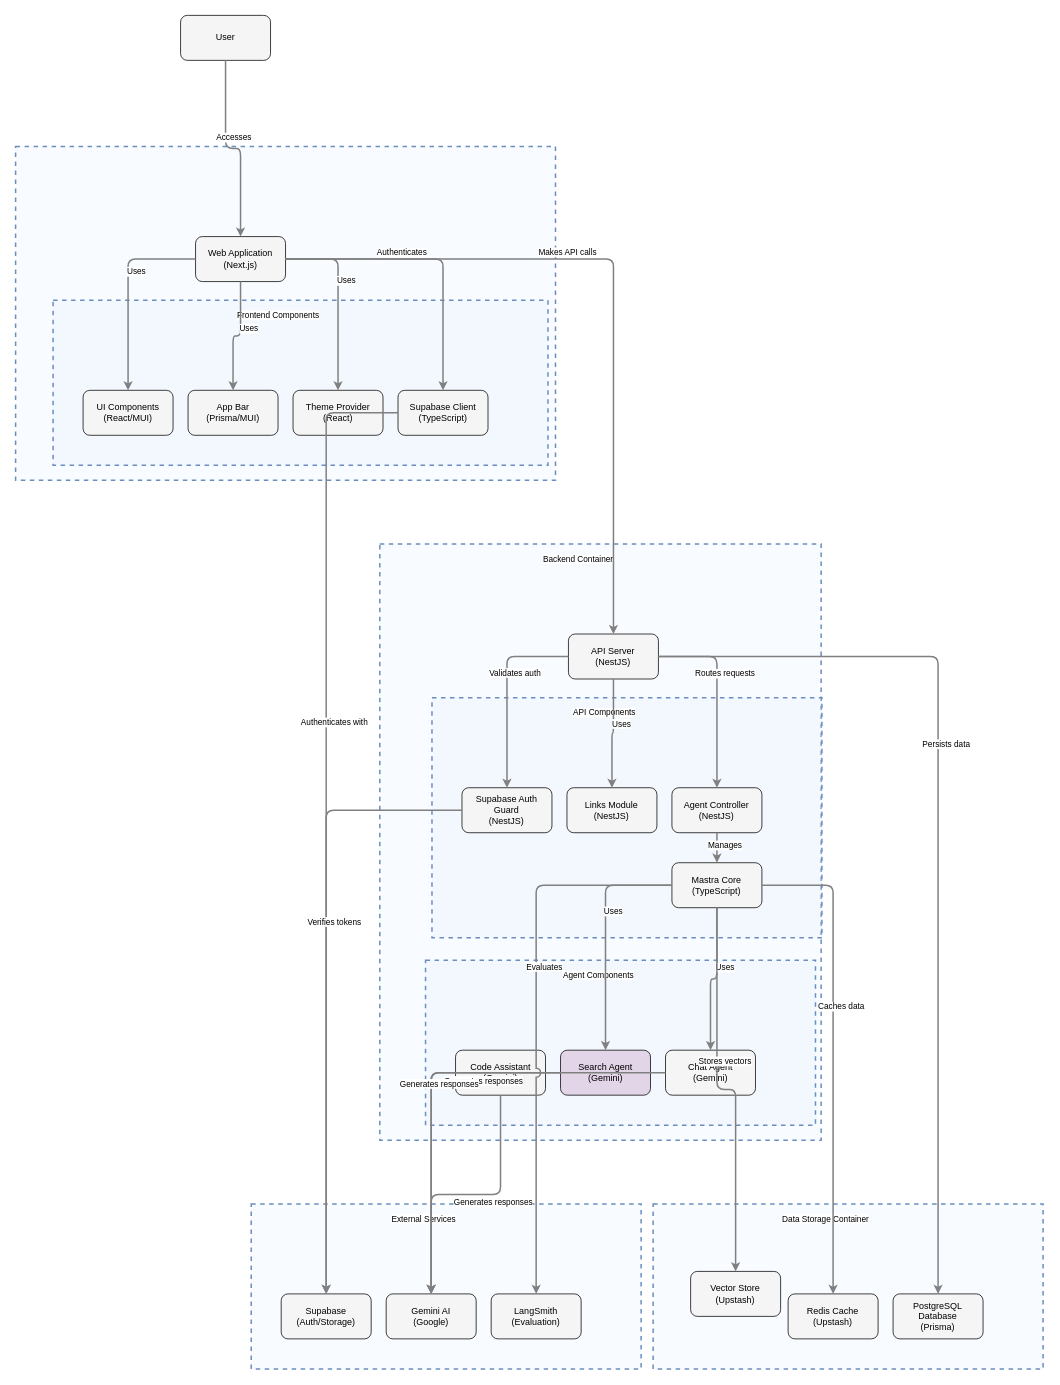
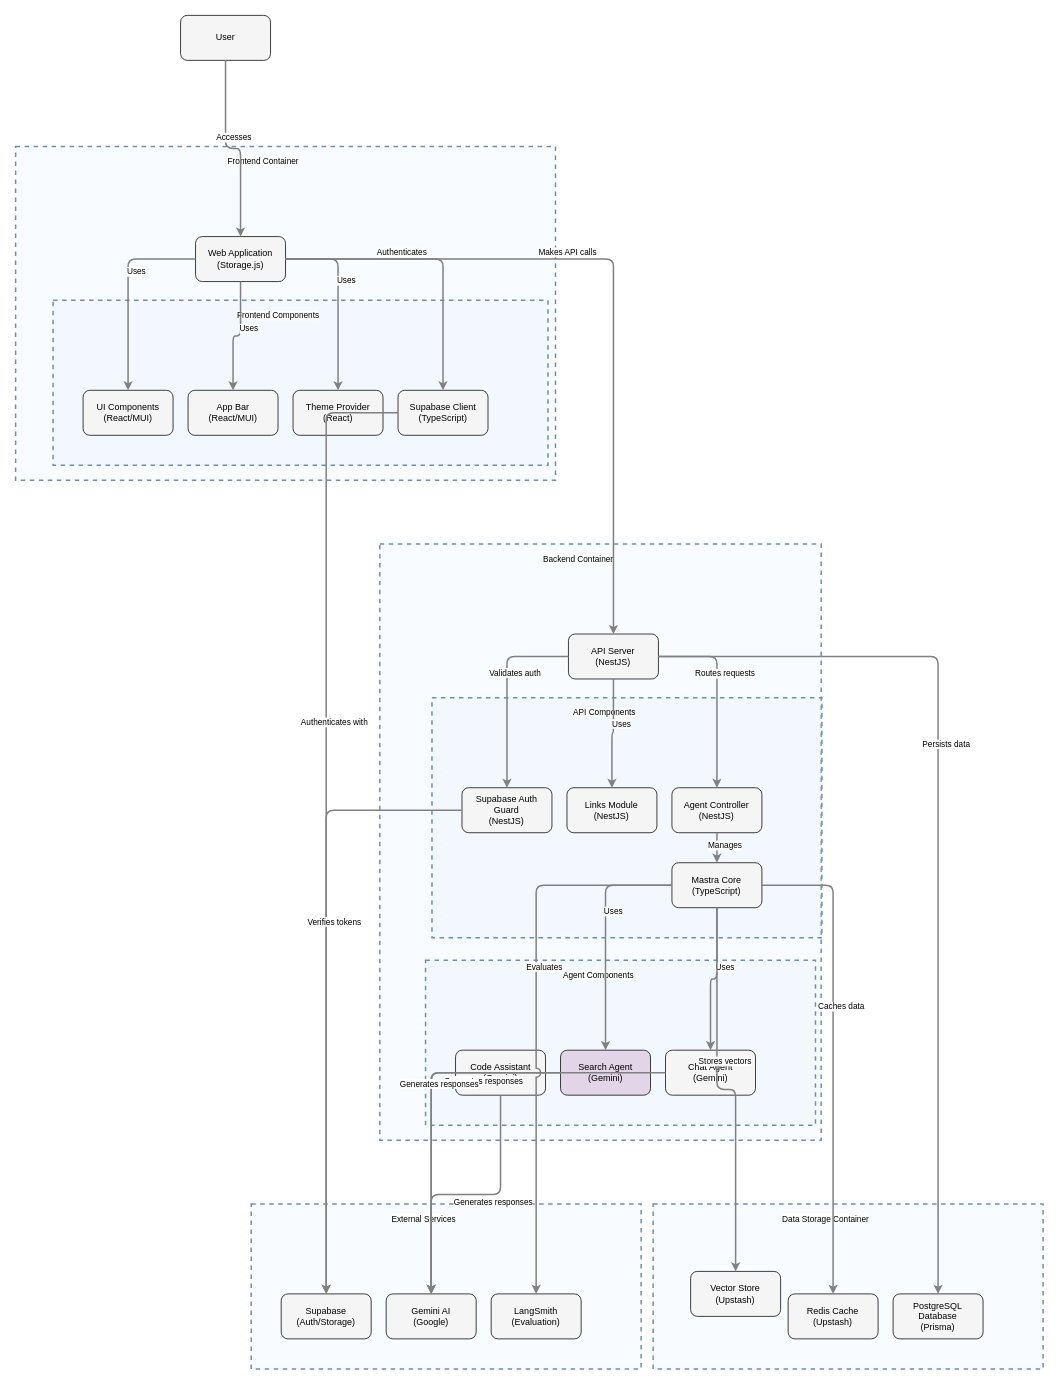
  <mxCell id="0" />
  <mxCell id="1" parent="0" />
  <mxCell id="2" value="" style="html=1;whiteSpace=wrap;container=1;fillColor=#dae8fc;strokeColor=#6c8ebf;dashed=1;fillOpacity=20;strokeWidth=2;containerType=none;recursiveResize=0;movable=1;resizable=1;autosize=0;dropTarget=0" vertex="1" parent="12"><mxGeometry x="61" y="555" width="520" height="220" as="geometry" /></mxCell>
  <mxCell id="3" value="Agent Components" style="edgeLabel;html=1;align=center;verticalAlign=middle;resizable=0;labelBackgroundColor=white;spacing=5" vertex="1" parent="12"><mxGeometry x="69" y="563" width="444" height="24" as="geometry" /></mxCell>
  <mxCell id="4" value="" style="html=1;whiteSpace=wrap;container=1;fillColor=#dae8fc;strokeColor=#6c8ebf;dashed=1;fillOpacity=20;strokeWidth=2;containerType=none;recursiveResize=0;movable=1;resizable=1;autosize=0;dropTarget=0" vertex="1" parent="12"><mxGeometry x="69.571" y="205" width="520" height="320" as="geometry" /></mxCell>
  <mxCell id="5" value="API Components" style="edgeLabel;html=1;align=center;verticalAlign=middle;resizable=0;labelBackgroundColor=white;spacing=5" vertex="1" parent="12"><mxGeometry x="77.571" y="213" width="444" height="24" as="geometry" /></mxCell>
  <mxCell id="6" value="" style="html=1;whiteSpace=wrap;container=1;fillColor=#dae8fc;strokeColor=#6c8ebf;dashed=1;fillOpacity=20;strokeWidth=2;containerType=none;recursiveResize=0;movable=1;resizable=1;autosize=0;dropTarget=0" vertex="1" parent="14"><mxGeometry x="50" y="205" width="660" height="220" as="geometry" /></mxCell>
  <mxCell id="7" value="Frontend Components" style="edgeLabel;html=1;align=center;verticalAlign=middle;resizable=0;labelBackgroundColor=white;spacing=5" vertex="1" parent="14"><mxGeometry x="58" y="213" width="584" height="24" as="geometry" /></mxCell>
  <mxCell id="8" value="" style="html=1;whiteSpace=wrap;container=1;fillColor=#dae8fc;strokeColor=#6c8ebf;dashed=1;fillOpacity=20;strokeWidth=2;containerType=none;recursiveResize=0;movable=1;resizable=1;autosize=0;dropTarget=0" vertex="1" parent="1"><mxGeometry x="334.214" y="1605" width="520" height="220" as="geometry" /></mxCell>
  <mxCell id="9" value="External Services" style="edgeLabel;html=1;align=center;verticalAlign=middle;resizable=0;labelBackgroundColor=white;spacing=5" vertex="1" parent="1"><mxGeometry x="342.214" y="1613" width="444.0" height="24" as="geometry" /></mxCell>
  <mxCell id="10" value="" style="html=1;whiteSpace=wrap;container=1;fillColor=#dae8fc;strokeColor=#6c8ebf;dashed=1;fillOpacity=20;strokeWidth=2;containerType=none;recursiveResize=0;movable=1;resizable=1;autosize=0;dropTarget=0" vertex="1" parent="1"><mxGeometry x="870.214" y="1605" width="520" height="220" as="geometry" /></mxCell>
  <mxCell id="11" value="Data Storage Container" style="edgeLabel;html=1;align=center;verticalAlign=middle;resizable=0;labelBackgroundColor=white;spacing=5" vertex="1" parent="1"><mxGeometry x="878.214" y="1613" width="444" height="24" as="geometry" /></mxCell>
  <mxCell id="12" value="" style="html=1;whiteSpace=wrap;container=1;fillColor=#dae8fc;strokeColor=#6c8ebf;dashed=1;fillOpacity=20;strokeWidth=2;containerType=none;recursiveResize=0;movable=1;resizable=1;autosize=0;dropTarget=0" vertex="1" parent="1"><mxGeometry x="505.714" y="725" width="588.571" height="795" as="geometry" /></mxCell>
  <mxCell id="13" value="Backend Container" style="edgeLabel;html=1;align=center;verticalAlign=middle;resizable=0;labelBackgroundColor=white;spacing=5" vertex="1" parent="1"><mxGeometry x="513.714" y="733" width="512.571" height="24" as="geometry" /></mxCell>
  <mxCell id="14" value="" style="html=1;whiteSpace=wrap;container=1;fillColor=#dae8fc;strokeColor=#6c8ebf;dashed=1;fillOpacity=20;strokeWidth=2;containerType=none;recursiveResize=0;movable=1;resizable=1;autosize=0;dropTarget=0" vertex="1" parent="1"><mxGeometry x="20" y="195" width="720" height="445" as="geometry" /></mxCell>
+ <mxCell id="15" value="Frontend Container" style="edgeLabel;html=1;align=center;verticalAlign=middle;resizable=0;labelBackgroundColor=white;spacing=5" vertex="1" parent="1"><mxGeometry x="28" y="203" width="644" height="24" as="geometry" /></mxCell>
  <mxCell id="16" value="User" style="rounded=1;whiteSpace=wrap;html=1;fillColor=#f5f5f5" vertex="1" parent="1"><mxGeometry x="240" y="20" width="120" height="60" as="geometry" /></mxCell>
- <mxCell id="17" value="Web Application&lt;br&gt;(Next.js)" style="rounded=1;whiteSpace=wrap;html=1;fillColor=#f5f5f5" vertex="1" parent="14"><mxGeometry x="240" y="120" width="120" height="60" as="geometry" /></mxCell>
+ <mxCell id="17" value="Web Application&lt;br&gt;(Storage.js)" style="rounded=1;whiteSpace=wrap;html=1;fillColor=#f5f5f5" vertex="1" parent="14"><mxGeometry x="240" y="120" width="120" height="60" as="geometry" /></mxCell>
  <mxCell id="18" value="Theme Provider&lt;br&gt;(React)" style="rounded=1;whiteSpace=wrap;html=1;fillColor=#f5f5f5" vertex="1" parent="6"><mxGeometry x="320" y="120" width="120" height="60" as="geometry" /></mxCell>
- <mxCell id="19" value="App Bar&lt;br&gt;(Prisma/MUI)" style="rounded=1;whiteSpace=wrap;html=1;fillColor=#f5f5f5" vertex="1" parent="6"><mxGeometry x="180" y="120" width="120" height="60" as="geometry" /></mxCell>
+ <mxCell id="19" value="App Bar&lt;br&gt;(React/MUI)" style="rounded=1;whiteSpace=wrap;html=1;fillColor=#f5f5f5" vertex="1" parent="6"><mxGeometry x="180" y="120" width="120" height="60" as="geometry" /></mxCell>
  <mxCell id="20" value="UI Components&lt;br&gt;(React/MUI)" style="rounded=1;whiteSpace=wrap;html=1;fillColor=#f5f5f5" vertex="1" parent="6"><mxGeometry x="40" y="120" width="120" height="60" as="geometry" /></mxCell>
  <mxCell id="21" value="Supabase Client&lt;br&gt;(TypeScript)" style="rounded=1;whiteSpace=wrap;html=1;fillColor=#f5f5f5" vertex="1" parent="6"><mxGeometry x="460" y="120" width="120" height="60" as="geometry" /></mxCell>
  <mxCell id="22" value="API Server&lt;br&gt;(NestJS)" style="rounded=1;whiteSpace=wrap;html=1;fillColor=#f5f5f5" vertex="1" parent="12"><mxGeometry x="251.571" y="120" width="120" height="60" as="geometry" /></mxCell>
  <mxCell id="23" value="Agent Controller&lt;br&gt;(NestJS)" style="rounded=1;whiteSpace=wrap;html=1;fillColor=#f5f5f5" vertex="1" parent="4"><mxGeometry x="320" y="120" width="120" height="60" as="geometry" /></mxCell>
  <mxCell id="24" value="Links Module&lt;br&gt;(NestJS)" style="rounded=1;whiteSpace=wrap;html=1;fillColor=#f5f5f5" vertex="1" parent="4"><mxGeometry x="180" y="120" width="120" height="60" as="geometry" /></mxCell>
  <mxCell id="25" value="Supabase Auth Guard&lt;br&gt;(NestJS)" style="rounded=1;whiteSpace=wrap;html=1;fillColor=#f5f5f5" vertex="1" parent="4"><mxGeometry x="40" y="120" width="120" height="60" as="geometry" /></mxCell>
  <mxCell id="26" value="Mastra Core&lt;br&gt;(TypeScript)" style="rounded=1;whiteSpace=wrap;html=1;fillColor=#f5f5f5" vertex="1" parent="4"><mxGeometry x="320" y="220" width="120" height="60" as="geometry" /></mxCell>
  <mxCell id="27" value="Chat Agent&lt;br&gt;(Gemini)" style="rounded=1;whiteSpace=wrap;html=1;fillColor=#f5f5f5" vertex="1" parent="2"><mxGeometry x="320" y="120" width="120" height="60" as="geometry" /></mxCell>
  <mxCell id="28" value="Search Agent&lt;br&gt;(Gemini)" style="rounded=1;whiteSpace=wrap;html=1;fillColor=#e1d5e7;" vertex="1" parent="2"><mxGeometry x="180" y="120" width="120" height="60" as="geometry" /></mxCell>
  <mxCell id="29" value="Code Assistant&lt;br&gt;(Gemini)" style="rounded=1;whiteSpace=wrap;html=1;fillColor=#f5f5f5" vertex="1" parent="2"><mxGeometry x="40" y="120" width="120" height="60" as="geometry" /></mxCell>
  <mxCell id="30" value="PostgreSQL Database&lt;br&gt;(Prisma)" style="rounded=1;whiteSpace=wrap;html=1;fillColor=#f5f5f5" vertex="1" parent="10"><mxGeometry x="320" y="120" width="120" height="60" as="geometry" /></mxCell>
  <mxCell id="31" value="Redis Cache&lt;br&gt;(Upstash)" style="rounded=1;whiteSpace=wrap;html=1;fillColor=#f5f5f5" vertex="1" parent="10"><mxGeometry x="180" y="120" width="120" height="60" as="geometry" /></mxCell>
  <mxCell id="32" value="Vector Store&lt;br&gt;(Upstash)" style="rounded=1;whiteSpace=wrap;html=1;fillColor=#f5f5f5" vertex="1" parent="10"><mxGeometry x="50" y="90" width="120" height="60" as="geometry" /></mxCell>
  <mxCell id="33" value="Gemini AI&lt;br&gt;(Google)" style="rounded=1;whiteSpace=wrap;html=1;fillColor=#f5f5f5" vertex="1" parent="8"><mxGeometry x="180" y="120" width="120" height="60" as="geometry" /></mxCell>
  <mxCell id="34" value="LangSmith&lt;br&gt;(Evaluation)" style="rounded=1;whiteSpace=wrap;html=1;fillColor=#f5f5f5" vertex="1" parent="8"><mxGeometry x="320" y="120" width="120" height="60" as="geometry" /></mxCell>
  <mxCell id="35" value="Supabase&lt;br&gt;(Auth/Storage)" style="rounded=1;whiteSpace=wrap;html=1;fillColor=#f5f5f5" vertex="1" parent="8"><mxGeometry x="40" y="120" width="120" height="60" as="geometry" /></mxCell>
  <mxCell id="36" style="edgeStyle=orthogonalEdgeStyle;rounded=1;orthogonalLoop=1;jettySize=auto;html=1;strokeColor=#808080;strokeWidth=2;jumpStyle=arc;jumpSize=10;spacing=15;labelBackgroundColor=white;labelBorderColor=none" edge="1" parent="1" source="16" target="17"><mxGeometry relative="1" as="geometry" /></mxCell>
  <mxCell id="37" value="Accesses" style="edgeLabel;html=1;align=center;verticalAlign=middle;resizable=0;points=[];" vertex="1" connectable="0" parent="36"><mxGeometry x="-0.2" y="10" relative="1" as="geometry"><mxPoint as="offset" /></mxGeometry></mxCell>
  <mxCell id="38" style="edgeStyle=orthogonalEdgeStyle;rounded=1;orthogonalLoop=1;jettySize=auto;html=1;strokeColor=#808080;strokeWidth=2;jumpStyle=arc;jumpSize=10;spacing=15;labelBackgroundColor=white;labelBorderColor=none" edge="1" parent="1" source="17" target="18"><mxGeometry relative="1" as="geometry" /></mxCell>
  <mxCell id="39" value="Uses" style="edgeLabel;html=1;align=center;verticalAlign=middle;resizable=0;points=[];" vertex="1" connectable="0" parent="38"><mxGeometry x="-0.2" y="10" relative="1" as="geometry"><mxPoint as="offset" /></mxGeometry></mxCell>
  <mxCell id="40" style="edgeStyle=orthogonalEdgeStyle;rounded=1;orthogonalLoop=1;jettySize=auto;html=1;strokeColor=#808080;strokeWidth=2;jumpStyle=arc;jumpSize=10;spacing=15;labelBackgroundColor=white;labelBorderColor=none" edge="1" parent="1" source="17" target="19"><mxGeometry relative="1" as="geometry" /></mxCell>
  <mxCell id="41" value="Uses" style="edgeLabel;html=1;align=center;verticalAlign=middle;resizable=0;points=[];" vertex="1" connectable="0" parent="40"><mxGeometry x="-0.2" y="10" relative="1" as="geometry"><mxPoint as="offset" /></mxGeometry></mxCell>
  <mxCell id="42" style="edgeStyle=orthogonalEdgeStyle;rounded=1;orthogonalLoop=1;jettySize=auto;html=1;strokeColor=#808080;strokeWidth=2;jumpStyle=arc;jumpSize=10;spacing=15;labelBackgroundColor=white;labelBorderColor=none" edge="1" parent="1" source="17" target="20"><mxGeometry relative="1" as="geometry" /></mxCell>
  <mxCell id="43" value="Uses" style="edgeLabel;html=1;align=center;verticalAlign=middle;resizable=0;points=[];" vertex="1" connectable="0" parent="42"><mxGeometry x="-0.2" y="10" relative="1" as="geometry"><mxPoint as="offset" /></mxGeometry></mxCell>
  <mxCell id="44" style="edgeStyle=orthogonalEdgeStyle;rounded=1;orthogonalLoop=1;jettySize=auto;html=1;strokeColor=#808080;strokeWidth=2;jumpStyle=arc;jumpSize=10;spacing=15;labelBackgroundColor=white;labelBorderColor=none" edge="1" parent="1" source="17" target="21"><mxGeometry relative="1" as="geometry" /></mxCell>
  <mxCell id="45" value="Authenticates" style="edgeLabel;html=1;align=center;verticalAlign=middle;resizable=0;points=[];" vertex="1" connectable="0" parent="44"><mxGeometry x="-0.2" y="10" relative="1" as="geometry"><mxPoint as="offset" /></mxGeometry></mxCell>
  <mxCell id="46" style="edgeStyle=orthogonalEdgeStyle;rounded=1;orthogonalLoop=1;jettySize=auto;html=1;strokeColor=#808080;strokeWidth=2;jumpStyle=arc;jumpSize=10;spacing=15;labelBackgroundColor=white;labelBorderColor=none" edge="1" parent="1" source="21" target="35"><mxGeometry relative="1" as="geometry" /></mxCell>
  <mxCell id="47" value="Authenticates with" style="edgeLabel;html=1;align=center;verticalAlign=middle;resizable=0;points=[];" vertex="1" connectable="0" parent="46"><mxGeometry x="-0.2" y="10" relative="1" as="geometry"><mxPoint as="offset" /></mxGeometry></mxCell>
  <mxCell id="48" style="edgeStyle=orthogonalEdgeStyle;rounded=1;orthogonalLoop=1;jettySize=auto;html=1;strokeColor=#808080;strokeWidth=2;jumpStyle=arc;jumpSize=10;spacing=15;labelBackgroundColor=white;labelBorderColor=none" edge="1" parent="1" source="17" target="22"><mxGeometry relative="1" as="geometry" /></mxCell>
  <mxCell id="49" value="Makes API calls" style="edgeLabel;html=1;align=center;verticalAlign=middle;resizable=0;points=[];" vertex="1" connectable="0" parent="48"><mxGeometry x="-0.2" y="10" relative="1" as="geometry"><mxPoint as="offset" /></mxGeometry></mxCell>
  <mxCell id="50" style="edgeStyle=orthogonalEdgeStyle;rounded=1;orthogonalLoop=1;jettySize=auto;html=1;strokeColor=#808080;strokeWidth=2;jumpStyle=arc;jumpSize=10;spacing=15;labelBackgroundColor=white;labelBorderColor=none" edge="1" parent="1" source="22" target="23"><mxGeometry relative="1" as="geometry" /></mxCell>
  <mxCell id="51" value="Routes requests" style="edgeLabel;html=1;align=center;verticalAlign=middle;resizable=0;points=[];" vertex="1" connectable="0" parent="50"><mxGeometry x="-0.2" y="10" relative="1" as="geometry"><mxPoint as="offset" /></mxGeometry></mxCell>
  <mxCell id="52" style="edgeStyle=orthogonalEdgeStyle;rounded=1;orthogonalLoop=1;jettySize=auto;html=1;strokeColor=#808080;strokeWidth=2;jumpStyle=arc;jumpSize=10;spacing=15;labelBackgroundColor=white;labelBorderColor=none" edge="1" parent="1" source="22" target="24"><mxGeometry relative="1" as="geometry" /></mxCell>
  <mxCell id="53" value="Uses" style="edgeLabel;html=1;align=center;verticalAlign=middle;resizable=0;points=[];" vertex="1" connectable="0" parent="52"><mxGeometry x="-0.2" y="10" relative="1" as="geometry"><mxPoint as="offset" /></mxGeometry></mxCell>
  <mxCell id="54" style="edgeStyle=orthogonalEdgeStyle;rounded=1;orthogonalLoop=1;jettySize=auto;html=1;strokeColor=#808080;strokeWidth=2;jumpStyle=arc;jumpSize=10;spacing=15;labelBackgroundColor=white;labelBorderColor=none" edge="1" parent="1" source="22" target="25"><mxGeometry relative="1" as="geometry" /></mxCell>
  <mxCell id="55" value="Validates auth" style="edgeLabel;html=1;align=center;verticalAlign=middle;resizable=0;points=[];" vertex="1" connectable="0" parent="54"><mxGeometry x="-0.2" y="10" relative="1" as="geometry"><mxPoint as="offset" /></mxGeometry></mxCell>
  <mxCell id="56" style="edgeStyle=orthogonalEdgeStyle;rounded=1;orthogonalLoop=1;jettySize=auto;html=1;strokeColor=#808080;strokeWidth=2;jumpStyle=arc;jumpSize=10;spacing=15;labelBackgroundColor=white;labelBorderColor=none" edge="1" parent="1" source="25" target="35"><mxGeometry relative="1" as="geometry" /></mxCell>
  <mxCell id="57" value="Verifies tokens" style="edgeLabel;html=1;align=center;verticalAlign=middle;resizable=0;points=[];" vertex="1" connectable="0" parent="56"><mxGeometry x="-0.2" y="10" relative="1" as="geometry"><mxPoint as="offset" /></mxGeometry></mxCell>
  <mxCell id="58" style="edgeStyle=orthogonalEdgeStyle;rounded=1;orthogonalLoop=1;jettySize=auto;html=1;strokeColor=#808080;strokeWidth=2;jumpStyle=arc;jumpSize=10;spacing=15;labelBackgroundColor=white;labelBorderColor=none" edge="1" parent="1" source="23" target="26"><mxGeometry relative="1" as="geometry" /></mxCell>
  <mxCell id="59" value="Manages" style="edgeLabel;html=1;align=center;verticalAlign=middle;resizable=0;points=[];" vertex="1" connectable="0" parent="58"><mxGeometry x="-0.2" y="10" relative="1" as="geometry"><mxPoint as="offset" /></mxGeometry></mxCell>
  <mxCell id="60" style="edgeStyle=orthogonalEdgeStyle;rounded=1;orthogonalLoop=1;jettySize=auto;html=1;strokeColor=#808080;strokeWidth=2;jumpStyle=arc;jumpSize=10;spacing=15;labelBackgroundColor=white;labelBorderColor=none" edge="1" parent="1" source="26" target="27"><mxGeometry relative="1" as="geometry" /></mxCell>
  <mxCell id="61" value="Uses" style="edgeLabel;html=1;align=center;verticalAlign=middle;resizable=0;points=[];" vertex="1" connectable="0" parent="60"><mxGeometry x="-0.2" y="10" relative="1" as="geometry"><mxPoint as="offset" /></mxGeometry></mxCell>
  <mxCell id="62" style="edgeStyle=orthogonalEdgeStyle;rounded=1;orthogonalLoop=1;jettySize=auto;html=1;strokeColor=#808080;strokeWidth=2;jumpStyle=arc;jumpSize=10;spacing=15;labelBackgroundColor=white;labelBorderColor=none" edge="1" parent="1" source="26" target="28"><mxGeometry relative="1" as="geometry" /></mxCell>
  <mxCell id="63" value="Uses" style="edgeLabel;html=1;align=center;verticalAlign=middle;resizable=0;points=[];" vertex="1" connectable="0" parent="62"><mxGeometry x="-0.2" y="10" relative="1" as="geometry"><mxPoint as="offset" /></mxGeometry></mxCell>
  <mxCell id="64" style="edgeStyle=orthogonalEdgeStyle;rounded=1;orthogonalLoop=1;jettySize=auto;html=1;strokeColor=#808080;strokeWidth=2;jumpStyle=arc;jumpSize=10;spacing=15;labelBackgroundColor=white;labelBorderColor=none" edge="1" parent="1" source="27" target="33"><mxGeometry relative="1" as="geometry" /></mxCell>
  <mxCell id="65" value="Generates responses" style="edgeLabel;html=1;align=center;verticalAlign=middle;resizable=0;points=[];" vertex="1" connectable="0" parent="64"><mxGeometry x="-0.2" y="10" relative="1" as="geometry"><mxPoint as="offset" /></mxGeometry></mxCell>
  <mxCell id="66" style="edgeStyle=orthogonalEdgeStyle;rounded=1;orthogonalLoop=1;jettySize=auto;html=1;strokeColor=#808080;strokeWidth=2;jumpStyle=arc;jumpSize=10;spacing=15;labelBackgroundColor=white;labelBorderColor=none" edge="1" parent="1" source="28" target="33"><mxGeometry relative="1" as="geometry" /></mxCell>
  <mxCell id="67" value="Generates responses" style="edgeLabel;html=1;align=center;verticalAlign=middle;resizable=0;points=[];" vertex="1" connectable="0" parent="66"><mxGeometry x="-0.2" y="10" relative="1" as="geometry"><mxPoint as="offset" /></mxGeometry></mxCell>
  <mxCell id="68" style="edgeStyle=orthogonalEdgeStyle;rounded=1;orthogonalLoop=1;jettySize=auto;html=1;strokeColor=#808080;strokeWidth=2;jumpStyle=arc;jumpSize=10;spacing=15;labelBackgroundColor=white;labelBorderColor=none" edge="1" parent="1" source="29" target="33"><mxGeometry relative="1" as="geometry" /></mxCell>
  <mxCell id="69" value="Generates responses" style="edgeLabel;html=1;align=center;verticalAlign=middle;resizable=0;points=[];" vertex="1" connectable="0" parent="68"><mxGeometry x="-0.2" y="10" relative="1" as="geometry"><mxPoint as="offset" /></mxGeometry></mxCell>
  <mxCell id="70" style="edgeStyle=orthogonalEdgeStyle;rounded=1;orthogonalLoop=1;jettySize=auto;html=1;strokeColor=#808080;strokeWidth=2;jumpStyle=arc;jumpSize=10;spacing=15;labelBackgroundColor=white;labelBorderColor=none" edge="1" parent="1" source="22" target="30"><mxGeometry relative="1" as="geometry" /></mxCell>
  <mxCell id="71" value="Persists data" style="edgeLabel;html=1;align=center;verticalAlign=middle;resizable=0;points=[];" vertex="1" connectable="0" parent="70"><mxGeometry x="-0.2" y="10" relative="1" as="geometry"><mxPoint as="offset" /></mxGeometry></mxCell>
  <mxCell id="72" style="edgeStyle=orthogonalEdgeStyle;rounded=1;orthogonalLoop=1;jettySize=auto;html=1;strokeColor=#808080;strokeWidth=2;jumpStyle=arc;jumpSize=10;spacing=15;labelBackgroundColor=white;labelBorderColor=none" edge="1" parent="1" source="26" target="31"><mxGeometry relative="1" as="geometry" /></mxCell>
  <mxCell id="73" value="Caches data" style="edgeLabel;html=1;align=center;verticalAlign=middle;resizable=0;points=[];" vertex="1" connectable="0" parent="72"><mxGeometry x="-0.2" y="10" relative="1" as="geometry"><mxPoint as="offset" /></mxGeometry></mxCell>
  <mxCell id="74" style="edgeStyle=orthogonalEdgeStyle;rounded=1;orthogonalLoop=1;jettySize=auto;html=1;strokeColor=#808080;strokeWidth=2;jumpStyle=arc;jumpSize=10;spacing=15;labelBackgroundColor=white;labelBorderColor=none" edge="1" parent="1" source="26" target="32"><mxGeometry relative="1" as="geometry" /></mxCell>
  <mxCell id="75" value="Stores vectors" style="edgeLabel;html=1;align=center;verticalAlign=middle;resizable=0;points=[];" vertex="1" connectable="0" parent="74"><mxGeometry x="-0.2" y="10" relative="1" as="geometry"><mxPoint as="offset" /></mxGeometry></mxCell>
  <mxCell id="76" style="edgeStyle=orthogonalEdgeStyle;rounded=1;orthogonalLoop=1;jettySize=auto;html=1;strokeColor=#808080;strokeWidth=2;jumpStyle=arc;jumpSize=10;spacing=15;labelBackgroundColor=white;labelBorderColor=none" edge="1" parent="1" source="26" target="34"><mxGeometry relative="1" as="geometry" /></mxCell>
  <mxCell id="77" value="Evaluates" style="edgeLabel;html=1;align=center;verticalAlign=middle;resizable=0;points=[];" vertex="1" connectable="0" parent="76"><mxGeometry x="-0.2" y="10" relative="1" as="geometry"><mxPoint as="offset" /></mxGeometry></mxCell>
